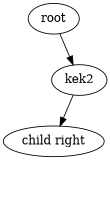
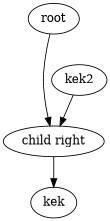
  digraph {
    root
    "child right"
+   kek
    kek2
-   root -> kek2
+   root -> "child right"
+   "child right" -> kek
    kek2 -> "child right"
  }
